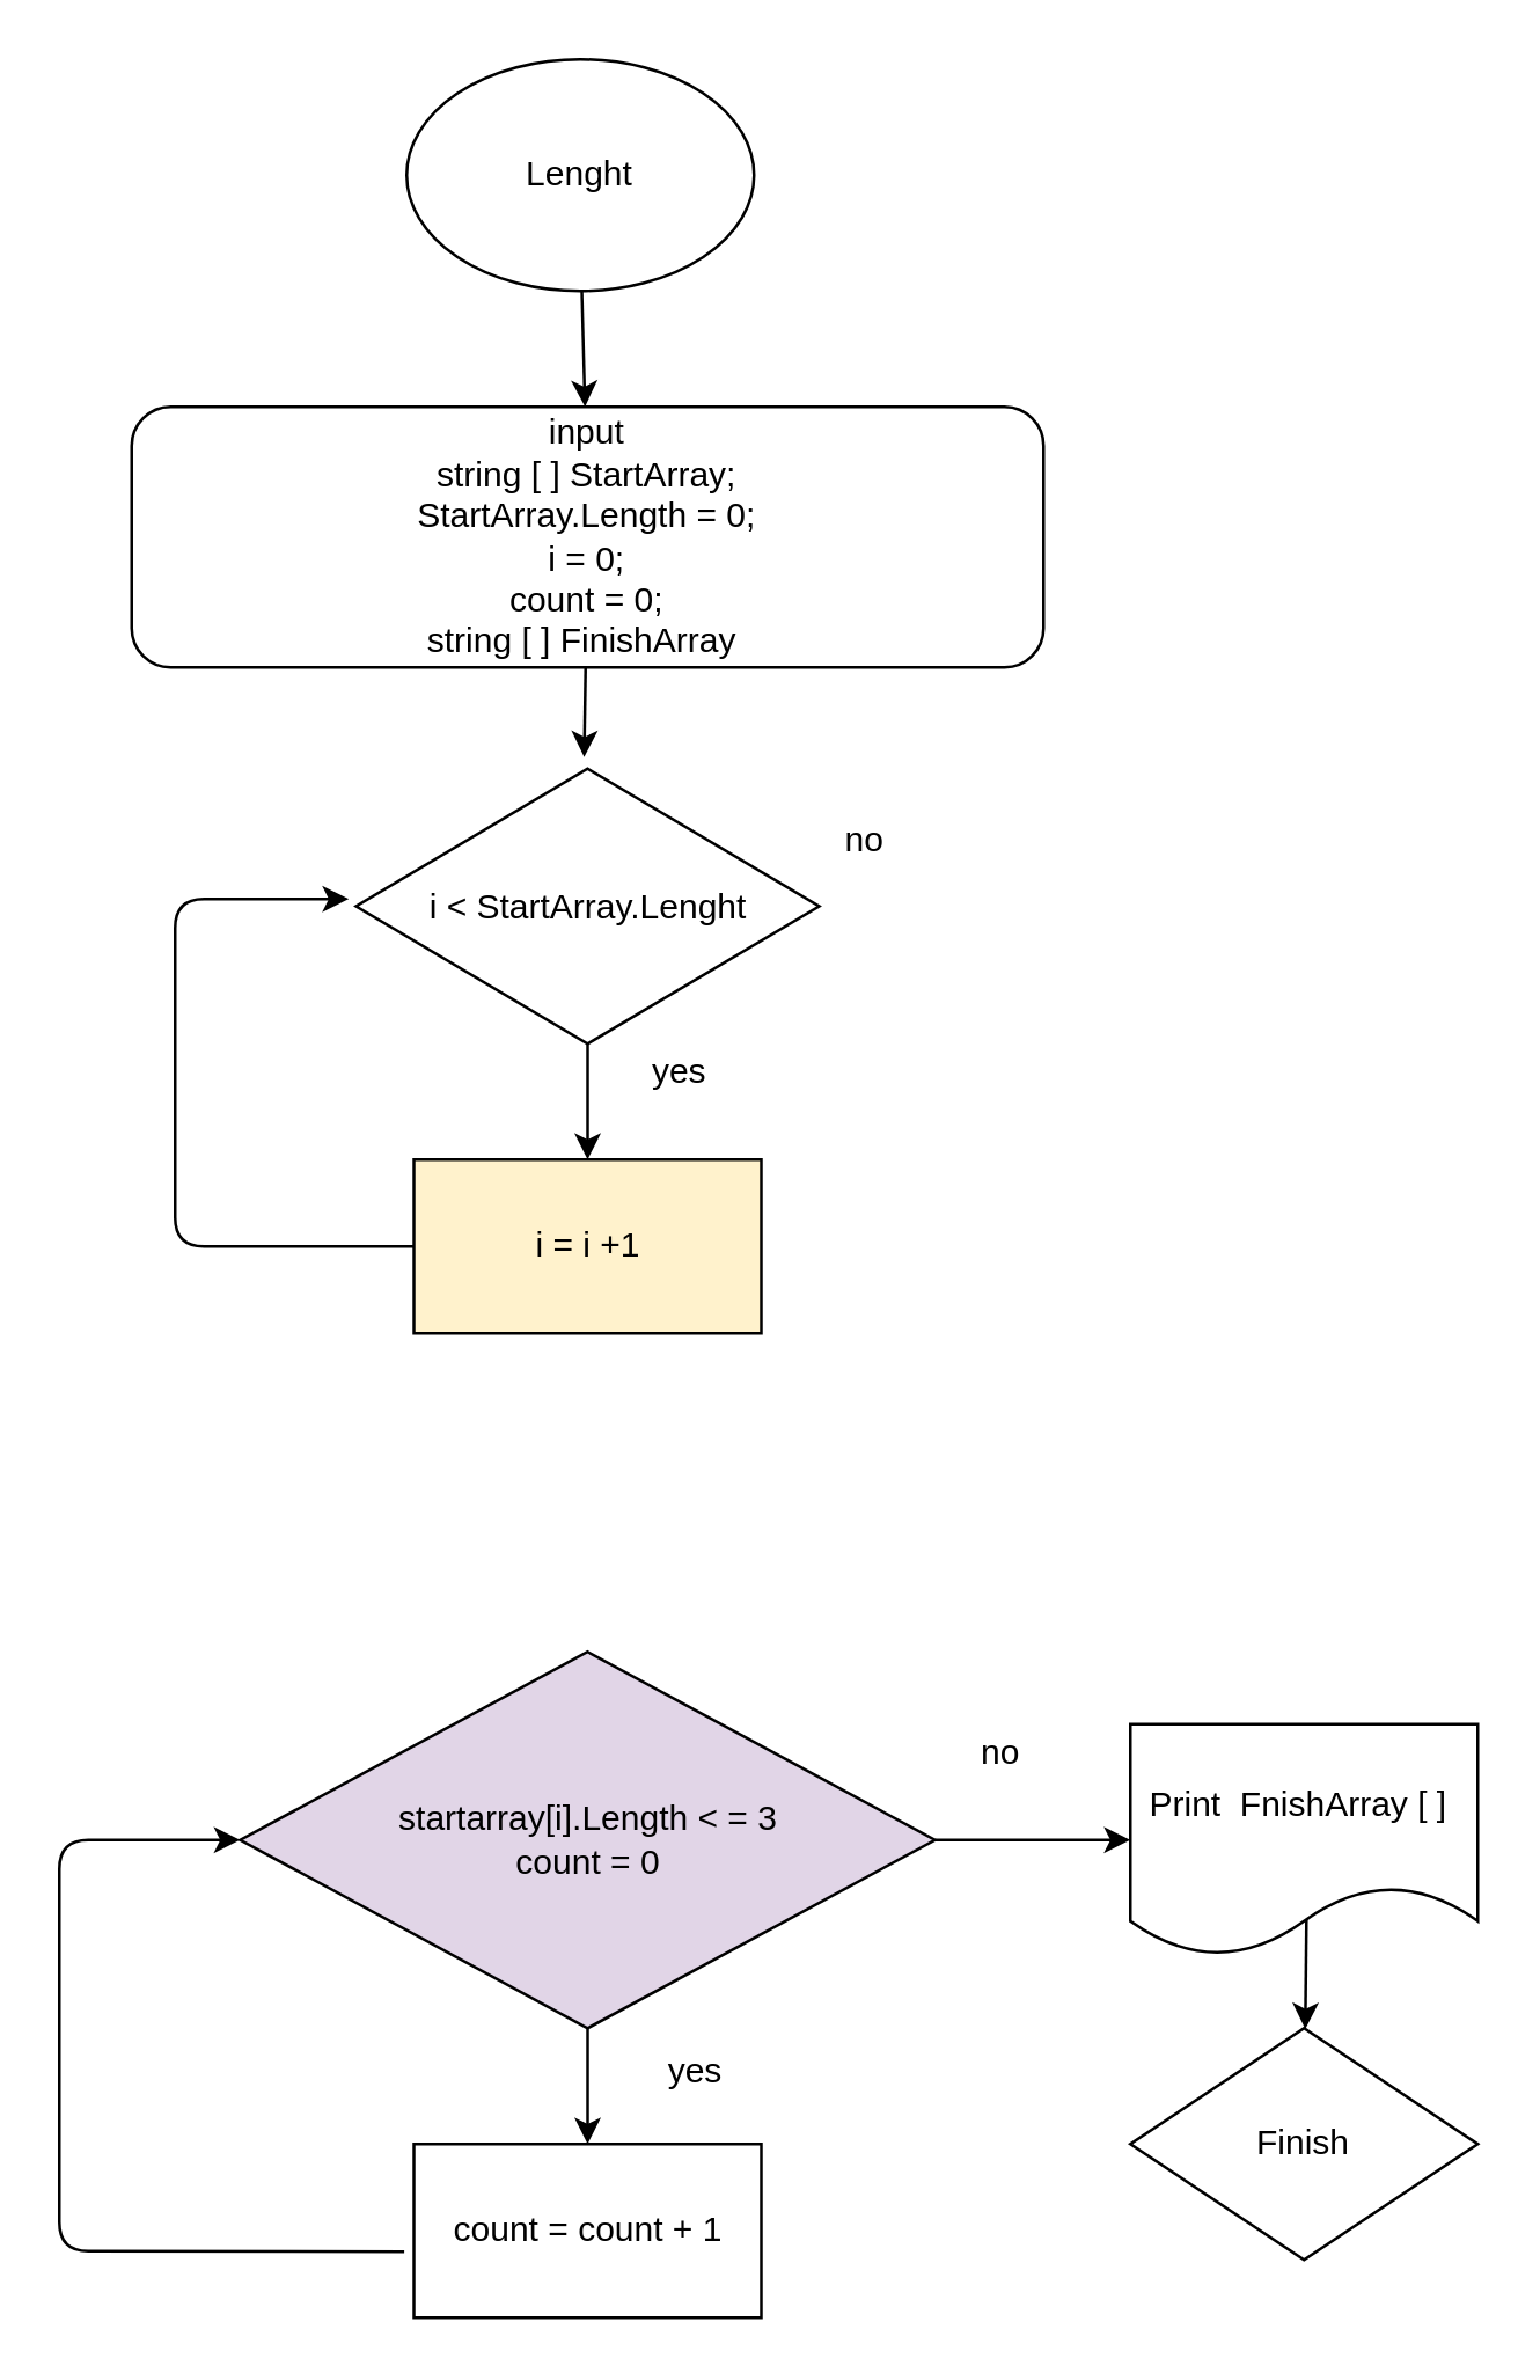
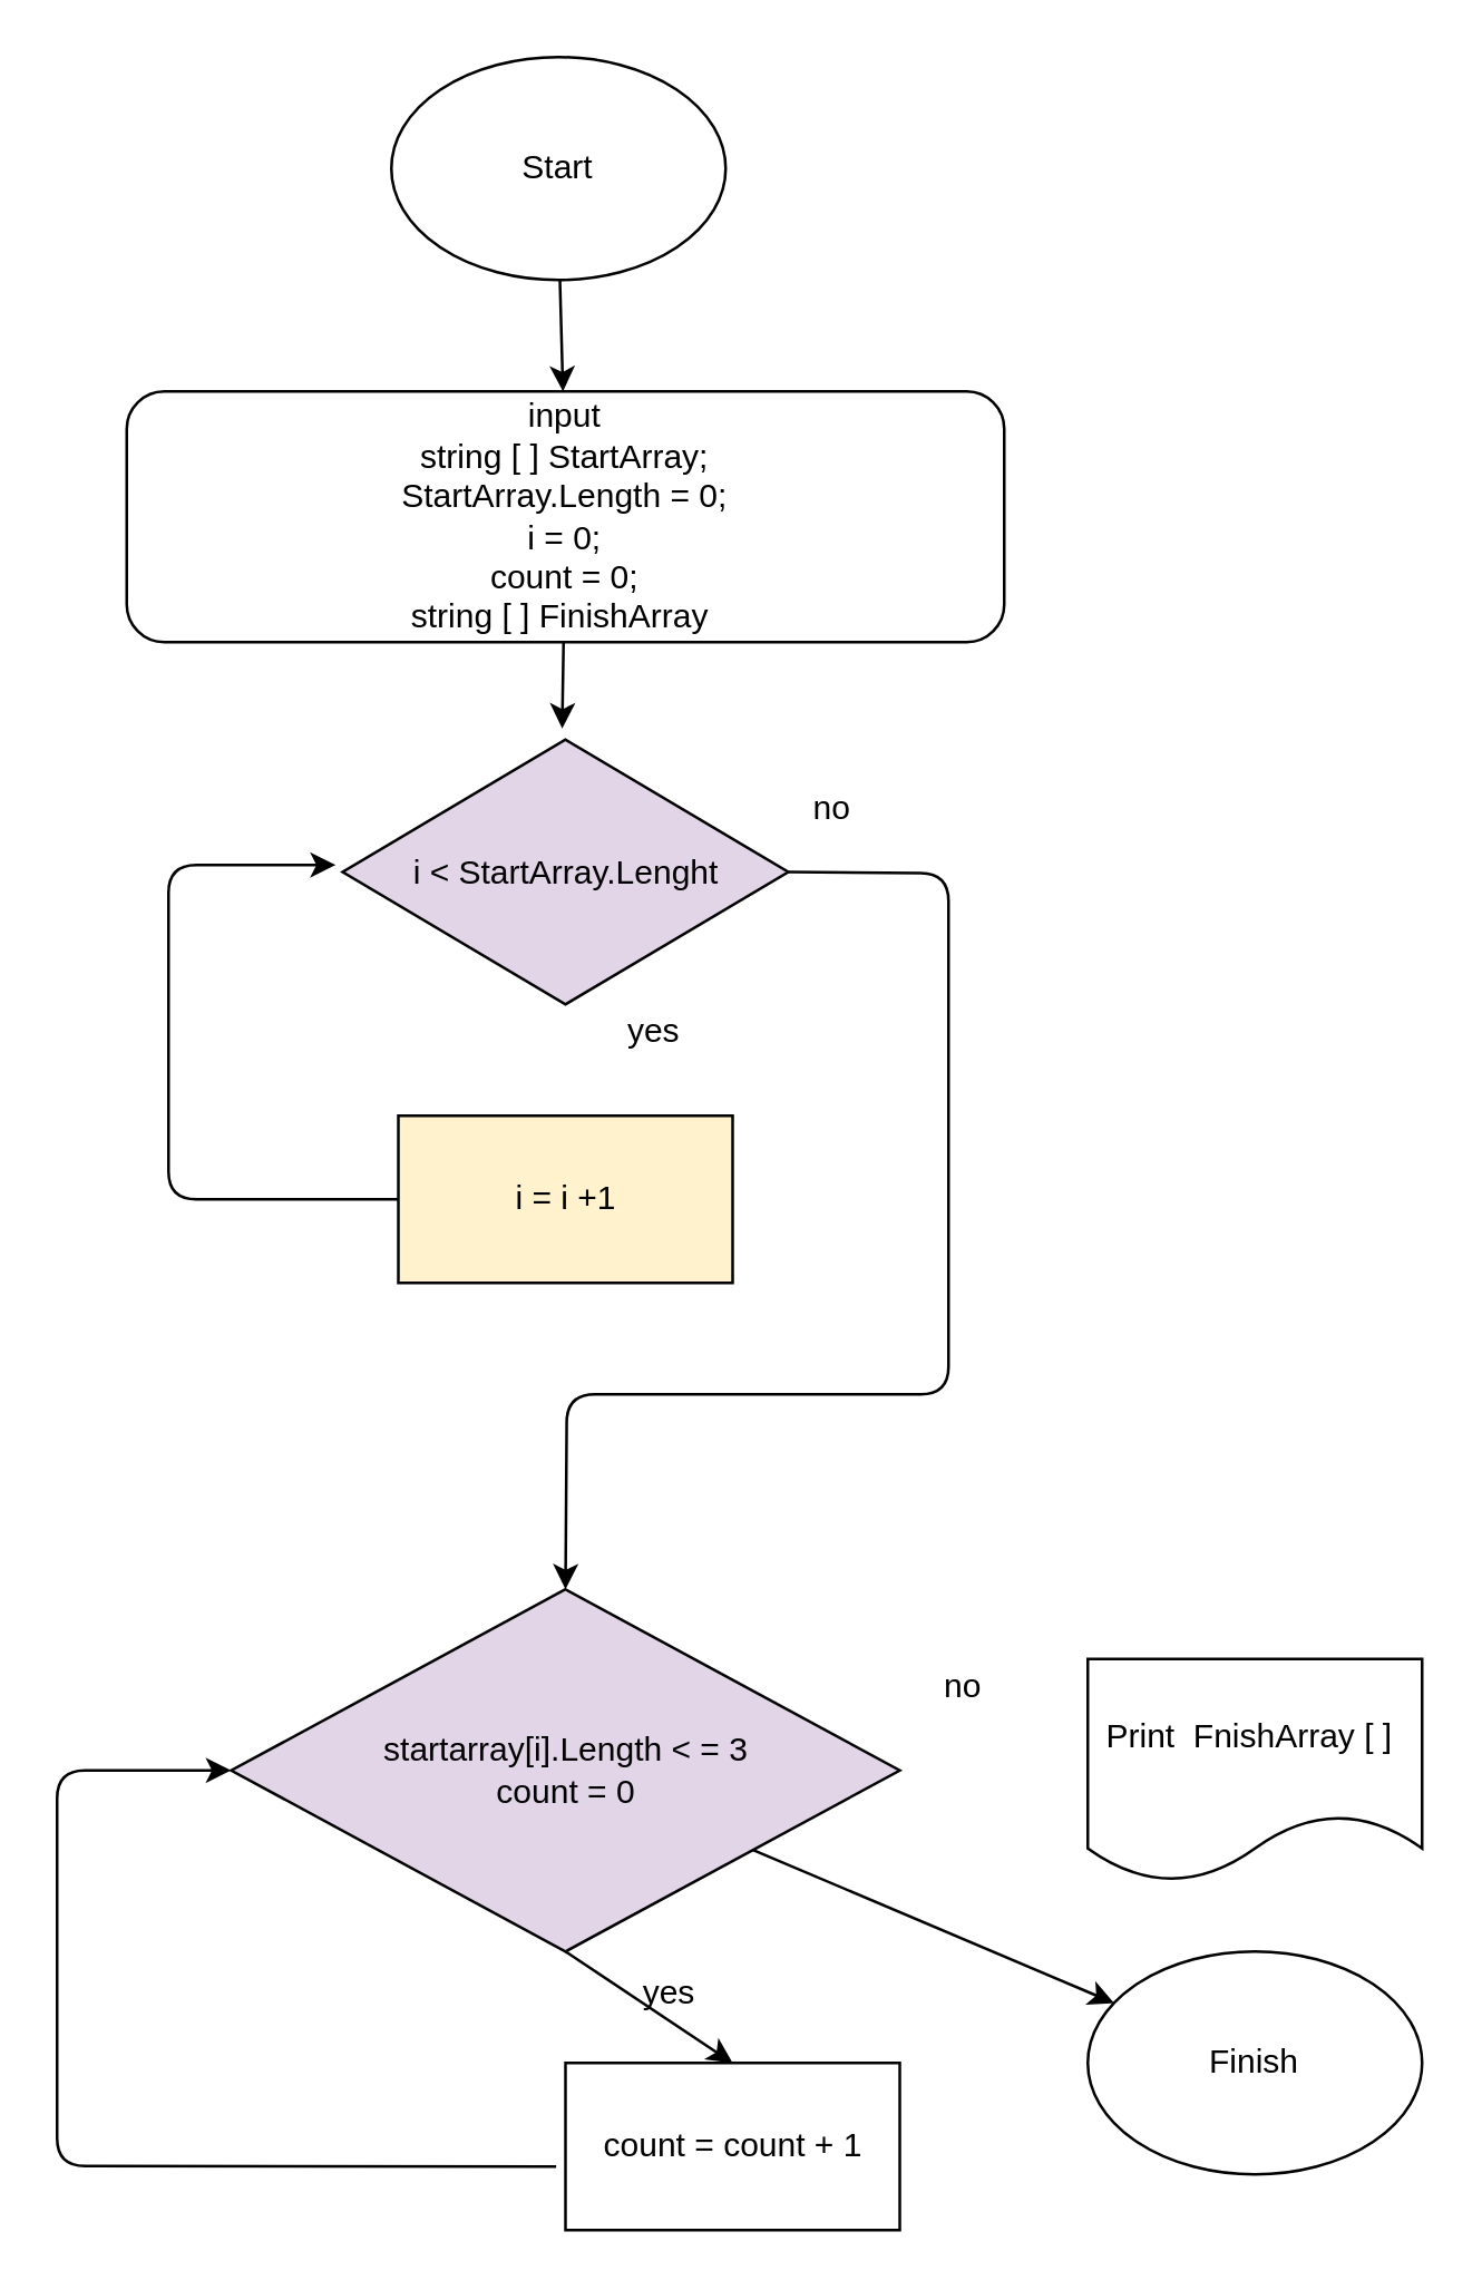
  <mxCell id="0" />
  <mxCell id="1" parent="0" />
  <mxCell id="2" value="" style="edgeStyle=none;html=1;" parent="1" source="3" edge="1"><mxGeometry relative="1" as="geometry"><mxPoint x="201.313" y="260.992" as="targetPoint" /></mxGeometry></mxCell>
  <mxCell id="3" value="input&lt;br&gt;string [ ] StartArray;&lt;br&gt;StartArray.Length = 0;&lt;br&gt;i = 0;&lt;br&gt;count = 0;&lt;br&gt;string [ ] FinishArray&amp;nbsp;" style="rounded=1;whiteSpace=wrap;html=1;" parent="1" vertex="1"><mxGeometry x="45" y="140" width="315" height="90" as="geometry" /></mxCell>
  <mxCell id="4" value="" style="edgeStyle=none;html=1;entryX=0.5;entryY=0;entryDx=0;entryDy=0;exitX=0.5;exitY=1;exitDx=0;exitDy=0;" parent="1" target="13" edge="1" source="17"><mxGeometry relative="1" as="geometry"><mxPoint x="200" y="620" as="sourcePoint" /><mxPoint x="200" y="715" as="targetPoint" /></mxGeometry></mxCell>
  <mxCell id="5" value="no" style="text;html=1;align=center;verticalAlign=middle;resizable=0;points=[];autosize=1;strokeColor=none;fillColor=none;" parent="1" vertex="1"><mxGeometry x="210" y="630" width="30" height="20" as="geometry" /></mxCell>
  <mxCell id="6" value="yes" style="text;html=1;align=center;verticalAlign=middle;resizable=0;points=[];autosize=1;strokeColor=none;fillColor=none;" parent="1" vertex="1"><mxGeometry x="219" y="360" width="30" height="20" as="geometry" /></mxCell>
- <mxCell id="7" value="" style="edgeStyle=none;html=1;exitX=0.507;exitY=0.829;exitDx=0;exitDy=0;exitPerimeter=0;" edge="1" parent="1" source="8" target="23"><mxGeometry relative="1" as="geometry" /></mxCell>
  <mxCell id="8" value="Print&amp;nbsp; FnishArray [ ]&amp;nbsp;" style="shape=document;whiteSpace=wrap;html=1;boundedLbl=1;" parent="1" vertex="1"><mxGeometry x="390" y="595" width="120" height="80" as="geometry" /></mxCell>
  <mxCell id="9" value="no" style="text;html=1;align=center;verticalAlign=middle;resizable=0;points=[];autosize=1;strokeColor=none;fillColor=none;" parent="1" vertex="1"><mxGeometry x="282.5" y="280" width="30" height="20" as="geometry" /></mxCell>
  <mxCell id="10" value="no" style="text;html=1;align=center;verticalAlign=middle;resizable=0;points=[];autosize=1;strokeColor=none;fillColor=none;" parent="1" vertex="1"><mxGeometry x="330" y="595" width="30" height="20" as="geometry" /></mxCell>
  <mxCell id="11" value="" style="edgeStyle=none;html=1;" parent="1" source="12" target="3" edge="1"><mxGeometry relative="1" as="geometry" /></mxCell>
- <mxCell id="12" value="Lenght" style="ellipse;whiteSpace=wrap;html=1;" parent="1" vertex="1"><mxGeometry x="140" y="20" width="120" height="80" as="geometry" /></mxCell>
- <mxCell id="13" value="count = count + 1" style="rounded=0;whiteSpace=wrap;html=1;" parent="1" vertex="1"><mxGeometry x="142.5" y="740" width="120" height="60" as="geometry" /></mxCell>
- <mxCell id="14" value="i &amp;lt; StartArray.Lenght" style="rhombus;whiteSpace=wrap;html=1;" parent="1" vertex="1"><mxGeometry x="122.5" y="265" width="160" height="95" as="geometry" /></mxCell>
+ <mxCell id="12" value="Start" style="ellipse;whiteSpace=wrap;html=1;" parent="1" vertex="1"><mxGeometry x="140" y="20" width="120" height="80" as="geometry" /></mxCell>
+ <mxCell id="13" value="count = count + 1" style="rounded=0;whiteSpace=wrap;html=1;" parent="1" vertex="1"><mxGeometry x="202.5" y="740" width="120" height="60" as="geometry" /></mxCell>
+ <mxCell id="14" value="i &amp;lt; StartArray.Lenght" style="rhombus;whiteSpace=wrap;html=1;fillColor=#e1d5e7;" parent="1" vertex="1"><mxGeometry x="122.5" y="265" width="160" height="95" as="geometry" /></mxCell>
  <mxCell id="15" value="yes&lt;br&gt;" style="text;html=1;strokeColor=none;fillColor=none;align=center;verticalAlign=middle;whiteSpace=wrap;rounded=0;" parent="1" vertex="1"><mxGeometry x="210" y="700" width="60" height="30" as="geometry" /></mxCell>
- <mxCell id="16" value="" style="edgeStyle=none;html=1;" edge="1" parent="1" source="17" target="8"><mxGeometry relative="1" as="geometry" /></mxCell>
+ <mxCell id="16" value="" style="edgeStyle=none;html=1;" edge="1" parent="1" source="17" target="23"><mxGeometry relative="1" as="geometry" /></mxCell>
  <mxCell id="17" value="startarray[i].Length &amp;lt; = 3&lt;br&gt;count = 0" style="rhombus;whiteSpace=wrap;html=1;fillColor=#e1d5e7;" parent="1" vertex="1"><mxGeometry x="82.5" y="570" width="240" height="130" as="geometry" /></mxCell>
  <mxCell id="18" value="i = i +1" style="rounded=0;whiteSpace=wrap;html=1;fillColor=#fff2cc;" vertex="1" parent="1"><mxGeometry x="142.5" y="400" width="120" height="60" as="geometry" /></mxCell>
- <mxCell id="19" value="" style="endArrow=classic;html=1;entryX=0.5;entryY=0;entryDx=0;entryDy=0;exitX=0.5;exitY=1;exitDx=0;exitDy=0;" edge="1" parent="1" source="14" target="18"><mxGeometry width="50" height="50" relative="1" as="geometry"><mxPoint x="203" y="380" as="sourcePoint" /><mxPoint x="260" y="380" as="targetPoint" /></mxGeometry></mxCell>
  <mxCell id="20" value="" style="endArrow=classic;html=1;exitX=-0.028;exitY=0.62;exitDx=0;exitDy=0;exitPerimeter=0;entryX=0;entryY=0.5;entryDx=0;entryDy=0;" edge="1" parent="1" source="13" target="17"><mxGeometry width="50" height="50" relative="1" as="geometry"><mxPoint x="210" y="550" as="sourcePoint" /><mxPoint x="80" y="540" as="targetPoint" /><Array as="points"><mxPoint x="20" y="777" /><mxPoint x="20" y="635" /></Array></mxGeometry></mxCell>
  <mxCell id="21" value="" style="endArrow=classic;html=1;exitX=0;exitY=0.5;exitDx=0;exitDy=0;" edge="1" parent="1" source="18"><mxGeometry width="50" height="50" relative="1" as="geometry"><mxPoint x="210" y="550" as="sourcePoint" /><mxPoint x="120" y="310" as="targetPoint" /><Array as="points"><mxPoint x="60" y="430" /><mxPoint x="60" y="310" /></Array></mxGeometry></mxCell>
- <mxCell id="23" value="Finish" style="rhombus;whiteSpace=wrap;html=1;" vertex="1" parent="1"><mxGeometry x="390" y="700" width="120" height="80" as="geometry" /></mxCell>
+ <mxCell id="22" value="" style="endArrow=classic;html=1;exitX=1;exitY=0.5;exitDx=0;exitDy=0;entryX=0.5;entryY=0;entryDx=0;entryDy=0;" edge="1" parent="1" source="14" target="17"><mxGeometry width="50" height="50" relative="1" as="geometry"><mxPoint x="210" y="550" as="sourcePoint" /><mxPoint x="260" y="500" as="targetPoint" /><Array as="points"><mxPoint x="340" y="313" /><mxPoint x="340" y="500" /><mxPoint x="203" y="500" /></Array></mxGeometry></mxCell>
+ <mxCell id="23" value="Finish" style="ellipse;whiteSpace=wrap;html=1;" vertex="1" parent="1"><mxGeometry x="390" y="700" width="120" height="80" as="geometry" /></mxCell>
